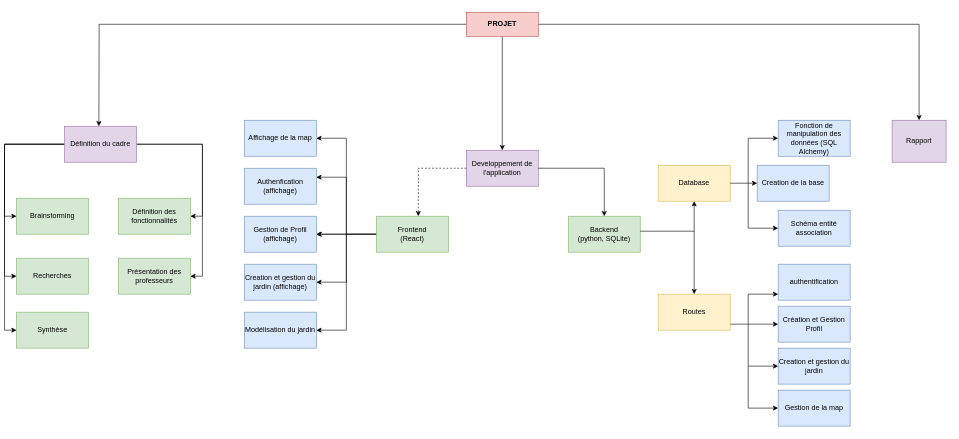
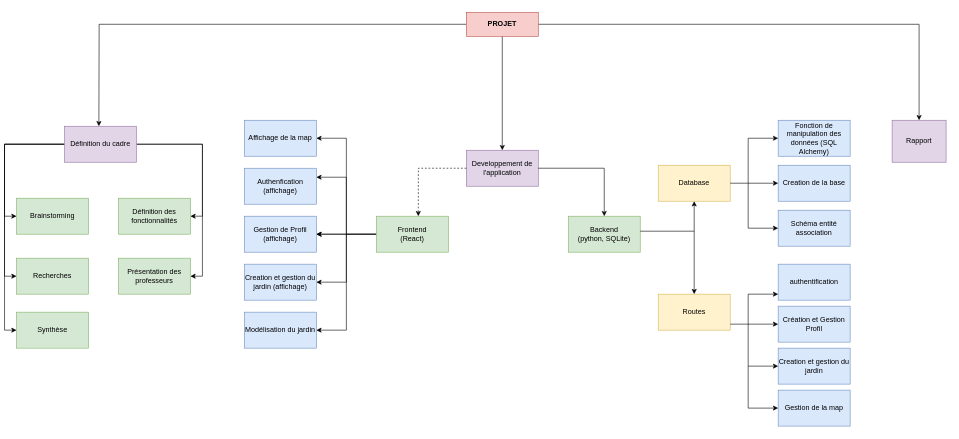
  <mxCell id="0" />
  <mxCell id="1" parent="0" />
  <mxCell id="2" value="Developpement de l'application" style="rounded=0;whiteSpace=wrap;html=1;fillColor=#e1d5e7;strokeColor=#9673a6;" parent="1" vertex="1"><mxGeometry x="770" y="250" width="120" height="60" as="geometry" /></mxCell>
  <mxCell id="3" value="Backend &lt;br&gt;(python, SQLite)" style="rounded=0;whiteSpace=wrap;html=1;fillColor=#d5e8d4;strokeColor=#82b366;" parent="1" vertex="1"><mxGeometry x="940" y="360" width="120" height="60" as="geometry" /></mxCell>
  <mxCell id="4" value="Routes" style="rounded=0;whiteSpace=wrap;html=1;fillColor=#fff2cc;strokeColor=#d6b656;" parent="1" vertex="1"><mxGeometry x="1090" y="490" width="120" height="60" as="geometry" /></mxCell>
  <mxCell id="5" style="edgeStyle=orthogonalEdgeStyle;rounded=0;orthogonalLoop=1;jettySize=auto;html=1;exitX=0;exitY=0.5;exitDx=0;exitDy=0;entryX=1;entryY=0.5;entryDx=0;entryDy=0;" parent="1" source="8" target="13" edge="1"><mxGeometry relative="1" as="geometry"><Array as="points"><mxPoint x="590" y="390" /><mxPoint x="590" y="390" /></Array></mxGeometry></mxCell>
  <mxCell id="6" value="" style="edgeStyle=orthogonalEdgeStyle;rounded=0;orthogonalLoop=1;jettySize=auto;html=1;" parent="1" source="8" target="13" edge="1"><mxGeometry relative="1" as="geometry" /></mxCell>
  <mxCell id="7" value="" style="edgeStyle=orthogonalEdgeStyle;rounded=0;orthogonalLoop=1;jettySize=auto;html=1;entryX=1;entryY=0.25;entryDx=0;entryDy=0;" parent="1" source="8" target="10" edge="1"><mxGeometry relative="1" as="geometry"><mxPoint x="680" y="280" as="targetPoint" /><Array as="points"><mxPoint x="570" y="390" /><mxPoint x="570" y="295" /></Array></mxGeometry></mxCell>
  <mxCell id="8" value="Frontend&lt;br&gt;(React)" style="rounded=0;whiteSpace=wrap;html=1;fillColor=#d5e8d4;strokeColor=#82b366;" parent="1" vertex="1"><mxGeometry x="620" y="360" width="120" height="60" as="geometry" /></mxCell>
  <mxCell id="9" value="Creation et gestion du jardin" style="rounded=0;whiteSpace=wrap;html=1;fillColor=#dae8fc;strokeColor=#6c8ebf;" parent="1" vertex="1"><mxGeometry x="1290" y="580" width="120" height="60" as="geometry" /></mxCell>
  <mxCell id="10" value="Authenfication (affichage)" style="rounded=0;whiteSpace=wrap;html=1;fillColor=#dae8fc;strokeColor=#6c8ebf;" parent="1" vertex="1"><mxGeometry x="400" y="280" width="120" height="60" as="geometry" /></mxCell>
  <mxCell id="11" value="Gestion de la map" style="rounded=0;whiteSpace=wrap;html=1;fillColor=#dae8fc;strokeColor=#6c8ebf;" parent="1" vertex="1"><mxGeometry x="1290" y="650" width="120" height="60" as="geometry" /></mxCell>
  <mxCell id="12" value="Schéma entité association" style="rounded=0;whiteSpace=wrap;html=1;fillColor=#dae8fc;strokeColor=#6c8ebf;" parent="1" vertex="1"><mxGeometry x="1290" y="350" width="120" height="60" as="geometry" /></mxCell>
  <mxCell id="13" value="Gestion de Profil (affichage)" style="rounded=0;whiteSpace=wrap;html=1;fillColor=#dae8fc;strokeColor=#6c8ebf;" parent="1" vertex="1"><mxGeometry x="400" y="360" width="120" height="60" as="geometry" /></mxCell>
  <mxCell id="14" value="Affichage de la map" style="rounded=0;whiteSpace=wrap;html=1;fillColor=#dae8fc;strokeColor=#6c8ebf;" parent="1" vertex="1"><mxGeometry x="400" y="200" width="120" height="60" as="geometry" /></mxCell>
  <mxCell id="15" value="Database" style="rounded=0;whiteSpace=wrap;html=1;fillColor=#fff2cc;strokeColor=#d6b656;" parent="1" vertex="1"><mxGeometry x="1090" y="275" width="120" height="60" as="geometry" /></mxCell>
  <mxCell id="16" value="Fonction de manipulation des données (SQL Alchemy)" style="rounded=0;whiteSpace=wrap;html=1;fillColor=#dae8fc;strokeColor=#6c8ebf;" parent="1" vertex="1"><mxGeometry x="1290" y="200" width="120" height="60" as="geometry" /></mxCell>
  <mxCell id="17" value="Création et Gestion Profil" style="rounded=0;whiteSpace=wrap;html=1;fillColor=#dae8fc;strokeColor=#6c8ebf;" parent="1" vertex="1"><mxGeometry x="1290" y="510" width="120" height="60" as="geometry" /></mxCell>
- <mxCell id="18" value="Creation de la base" style="rounded=0;whiteSpace=wrap;html=1;fillColor=#dae8fc;strokeColor=#6c8ebf;" parent="1" vertex="1"><mxGeometry x="1255" y="275" width="120" height="60" as="geometry" /></mxCell>
+ <mxCell id="18" value="Creation de la base" style="rounded=0;whiteSpace=wrap;html=1;fillColor=#dae8fc;strokeColor=#6c8ebf;" parent="1" vertex="1"><mxGeometry x="1290" y="275" width="120" height="60" as="geometry" /></mxCell>
  <mxCell id="19" value="Creation et gestion du jardin (affichage)" style="rounded=0;whiteSpace=wrap;html=1;fillColor=#dae8fc;strokeColor=#6c8ebf;" parent="1" vertex="1"><mxGeometry x="400" y="440" width="120" height="60" as="geometry" /></mxCell>
  <mxCell id="20" value="authentification" style="rounded=0;whiteSpace=wrap;html=1;fillColor=#dae8fc;strokeColor=#6c8ebf;" parent="1" vertex="1"><mxGeometry x="1290" y="440" width="120" height="60" as="geometry" /></mxCell>
  <mxCell id="21" value="" style="endArrow=classic;html=1;rounded=0;entryX=1;entryY=0.5;entryDx=0;entryDy=0;" parent="1" target="19" edge="1"><mxGeometry width="50" height="50" relative="1" as="geometry"><mxPoint x="570" y="390" as="sourcePoint" /><mxPoint x="770" y="710" as="targetPoint" /><Array as="points"><mxPoint x="570" y="470" /></Array></mxGeometry></mxCell>
  <mxCell id="22" value="" style="endArrow=classic;html=1;rounded=0;entryX=0;entryY=0.5;entryDx=0;entryDy=0;" parent="1" target="12" edge="1"><mxGeometry width="50" height="50" relative="1" as="geometry"><mxPoint x="1240" y="305" as="sourcePoint" /><mxPoint x="1290" y="255" as="targetPoint" /><Array as="points"><mxPoint x="1240" y="380" /></Array></mxGeometry></mxCell>
  <mxCell id="23" value="" style="endArrow=classic;html=1;rounded=0;entryX=0;entryY=0.5;entryDx=0;entryDy=0;" parent="1" target="16" edge="1"><mxGeometry width="50" height="50" relative="1" as="geometry"><mxPoint x="1240" y="305" as="sourcePoint" /><mxPoint x="1290" y="255" as="targetPoint" /><Array as="points"><mxPoint x="1240" y="230" /></Array></mxGeometry></mxCell>
  <mxCell id="24" value="" style="endArrow=classic;html=1;rounded=0;entryX=0;entryY=0.5;entryDx=0;entryDy=0;exitX=1;exitY=0.5;exitDx=0;exitDy=0;" parent="1" source="15" target="18" edge="1"><mxGeometry width="50" height="50" relative="1" as="geometry"><mxPoint x="1220" y="305" as="sourcePoint" /><mxPoint x="1260" y="260" as="targetPoint" /></mxGeometry></mxCell>
  <mxCell id="25" value="" style="endArrow=classic;html=1;rounded=0;entryX=0;entryY=0.5;entryDx=0;entryDy=0;" parent="1" target="11" edge="1"><mxGeometry width="50" height="50" relative="1" as="geometry"><mxPoint x="1240" y="610" as="sourcePoint" /><mxPoint x="1290" y="560" as="targetPoint" /><Array as="points"><mxPoint x="1240" y="680" /></Array></mxGeometry></mxCell>
  <mxCell id="26" value="" style="endArrow=classic;html=1;rounded=0;entryX=0;entryY=0.5;entryDx=0;entryDy=0;" parent="1" target="9" edge="1"><mxGeometry width="50" height="50" relative="1" as="geometry"><mxPoint x="1240" y="540" as="sourcePoint" /><mxPoint x="1290" y="490" as="targetPoint" /><Array as="points"><mxPoint x="1240" y="610" /></Array></mxGeometry></mxCell>
  <mxCell id="27" value="" style="endArrow=classic;html=1;rounded=0;" parent="1" edge="1"><mxGeometry width="50" height="50" relative="1" as="geometry"><mxPoint x="1240" y="540" as="sourcePoint" /><mxPoint x="1290" y="490" as="targetPoint" /><Array as="points"><mxPoint x="1240" y="490" /></Array></mxGeometry></mxCell>
  <mxCell id="28" value="" style="endArrow=classic;html=1;rounded=0;entryX=0;entryY=0.5;entryDx=0;entryDy=0;" parent="1" target="17" edge="1"><mxGeometry width="50" height="50" relative="1" as="geometry"><mxPoint x="1210" y="540" as="sourcePoint" /><mxPoint x="1260" y="490" as="targetPoint" /></mxGeometry></mxCell>
  <mxCell id="29" value="" style="endArrow=classic;html=1;rounded=0;entryX=0.5;entryY=0;entryDx=0;entryDy=0;" parent="1" target="4" edge="1"><mxGeometry width="50" height="50" relative="1" as="geometry"><mxPoint x="1150" y="385" as="sourcePoint" /><mxPoint x="1200" y="335" as="targetPoint" /></mxGeometry></mxCell>
  <mxCell id="30" value="" style="endArrow=classic;html=1;rounded=0;entryX=0.5;entryY=1;entryDx=0;entryDy=0;" parent="1" target="15" edge="1"><mxGeometry width="50" height="50" relative="1" as="geometry"><mxPoint x="1060" y="385" as="sourcePoint" /><mxPoint x="1110" y="335" as="targetPoint" /><Array as="points"><mxPoint x="1150" y="385" /></Array></mxGeometry></mxCell>
  <mxCell id="31" value="" style="endArrow=classic;html=1;rounded=0;entryX=1;entryY=0.5;entryDx=0;entryDy=0;" parent="1" target="14" edge="1"><mxGeometry width="50" height="50" relative="1" as="geometry"><mxPoint x="570" y="390" as="sourcePoint" /><mxPoint x="620" y="340" as="targetPoint" /><Array as="points"><mxPoint x="570" y="230" /></Array></mxGeometry></mxCell>
  <mxCell id="32" value="" style="endArrow=classic;html=1;rounded=0;entryX=0.5;entryY=0;entryDx=0;entryDy=0;" parent="1" target="3" edge="1"><mxGeometry width="50" height="50" relative="1" as="geometry"><mxPoint x="890" y="280" as="sourcePoint" /><mxPoint x="940" y="230" as="targetPoint" /><Array as="points"><mxPoint x="1000" y="280" /></Array></mxGeometry></mxCell>
  <mxCell id="33" value="" style="endArrow=classic;html=1;rounded=0;entryX=0.583;entryY=0;entryDx=0;entryDy=0;entryPerimeter=0;exitX=0;exitY=0.5;exitDx=0;exitDy=0;dashed=1;" parent="1" source="2" target="8" edge="1"><mxGeometry width="50" height="50" relative="1" as="geometry"><mxPoint x="690" y="305" as="sourcePoint" /><mxPoint x="740" y="255" as="targetPoint" /><Array as="points"><mxPoint x="690" y="280" /></Array></mxGeometry></mxCell>
  <mxCell id="34" style="edgeStyle=orthogonalEdgeStyle;rounded=0;orthogonalLoop=1;jettySize=auto;html=1;exitX=0.5;exitY=1;exitDx=0;exitDy=0;entryX=0.5;entryY=0;entryDx=0;entryDy=0;" edge="1" parent="1" source="37" target="2"><mxGeometry relative="1" as="geometry" /></mxCell>
  <mxCell id="35" style="edgeStyle=orthogonalEdgeStyle;rounded=0;orthogonalLoop=1;jettySize=auto;html=1;exitX=0;exitY=0.5;exitDx=0;exitDy=0;" edge="1" parent="1" source="37"><mxGeometry relative="1" as="geometry"><mxPoint x="157.333" y="210" as="targetPoint" /></mxGeometry></mxCell>
  <mxCell id="36" style="edgeStyle=orthogonalEdgeStyle;rounded=0;orthogonalLoop=1;jettySize=auto;html=1;exitX=1;exitY=0.5;exitDx=0;exitDy=0;entryX=0.5;entryY=0;entryDx=0;entryDy=0;" edge="1" parent="1" source="37" target="50"><mxGeometry relative="1" as="geometry"><mxPoint x="1600" y="210" as="targetPoint" /></mxGeometry></mxCell>
  <mxCell id="37" value="&lt;b&gt;PROJET&lt;/b&gt;" style="rounded=0;whiteSpace=wrap;html=1;fillColor=#f8cecc;strokeColor=#b85450;" vertex="1" parent="1"><mxGeometry x="770" y="20" width="120" height="40" as="geometry" /></mxCell>
  <mxCell id="38" style="edgeStyle=orthogonalEdgeStyle;rounded=0;orthogonalLoop=1;jettySize=auto;html=1;exitX=0.5;exitY=1;exitDx=0;exitDy=0;" edge="1" parent="1" source="37" target="37"><mxGeometry relative="1" as="geometry" /></mxCell>
  <mxCell id="39" style="edgeStyle=orthogonalEdgeStyle;rounded=0;orthogonalLoop=1;jettySize=auto;html=1;exitX=1;exitY=0.5;exitDx=0;exitDy=0;entryX=1;entryY=0.5;entryDx=0;entryDy=0;" edge="1" parent="1" source="44" target="48"><mxGeometry relative="1" as="geometry" /></mxCell>
  <mxCell id="40" style="edgeStyle=orthogonalEdgeStyle;rounded=0;orthogonalLoop=1;jettySize=auto;html=1;exitX=1;exitY=0.5;exitDx=0;exitDy=0;entryX=1;entryY=0.5;entryDx=0;entryDy=0;" edge="1" parent="1" source="44" target="49"><mxGeometry relative="1" as="geometry" /></mxCell>
  <mxCell id="41" style="edgeStyle=orthogonalEdgeStyle;rounded=0;orthogonalLoop=1;jettySize=auto;html=1;exitX=0;exitY=0.5;exitDx=0;exitDy=0;entryX=0;entryY=0.5;entryDx=0;entryDy=0;" edge="1" parent="1" source="44" target="47"><mxGeometry relative="1" as="geometry" /></mxCell>
  <mxCell id="42" style="edgeStyle=orthogonalEdgeStyle;rounded=0;orthogonalLoop=1;jettySize=auto;html=1;exitX=0;exitY=0.5;exitDx=0;exitDy=0;entryX=0;entryY=0.5;entryDx=0;entryDy=0;" edge="1" parent="1" source="44" target="46"><mxGeometry relative="1" as="geometry" /></mxCell>
  <mxCell id="43" style="edgeStyle=orthogonalEdgeStyle;rounded=0;orthogonalLoop=1;jettySize=auto;html=1;exitX=0;exitY=0.5;exitDx=0;exitDy=0;entryX=0;entryY=0.5;entryDx=0;entryDy=0;" edge="1" parent="1" source="44" target="45"><mxGeometry relative="1" as="geometry" /></mxCell>
  <mxCell id="44" value="Définition du cadre" style="rounded=0;whiteSpace=wrap;html=1;fillColor=#e1d5e7;strokeColor=#9673a6;" vertex="1" parent="1"><mxGeometry x="100" y="210" width="120" height="60" as="geometry" /></mxCell>
  <mxCell id="45" value="Brainstorming" style="rounded=0;whiteSpace=wrap;html=1;fillColor=#d5e8d4;strokeColor=#82b366;" vertex="1" parent="1"><mxGeometry x="20" y="330" width="120" height="60" as="geometry" /></mxCell>
  <mxCell id="46" value="Recherches" style="rounded=0;whiteSpace=wrap;html=1;fillColor=#d5e8d4;strokeColor=#82b366;" vertex="1" parent="1"><mxGeometry x="20" y="430" width="120" height="60" as="geometry" /></mxCell>
  <mxCell id="47" value="Synthèse" style="rounded=0;whiteSpace=wrap;html=1;fillColor=#d5e8d4;strokeColor=#82b366;" vertex="1" parent="1"><mxGeometry x="20" y="520" width="120" height="60" as="geometry" /></mxCell>
  <mxCell id="48" value="Définition des fonctionnalités" style="rounded=0;whiteSpace=wrap;html=1;fillColor=#d5e8d4;strokeColor=#82b366;" vertex="1" parent="1"><mxGeometry x="190" y="330" width="120" height="60" as="geometry" /></mxCell>
  <mxCell id="49" value="Présentation des professeurs" style="rounded=0;whiteSpace=wrap;html=1;fillColor=#d5e8d4;strokeColor=#82b366;" vertex="1" parent="1"><mxGeometry x="190" y="430" width="120" height="60" as="geometry" /></mxCell>
  <mxCell id="50" value="Rapport" style="rounded=0;whiteSpace=wrap;html=1;fillColor=#e1d5e7;strokeColor=#9673a6;" vertex="1" parent="1"><mxGeometry x="1480" y="200" width="90" height="70" as="geometry" /></mxCell>
  <mxCell id="51" value="Modélisation du jardin" style="rounded=0;whiteSpace=wrap;html=1;fillColor=#dae8fc;strokeColor=#6c8ebf;" vertex="1" parent="1"><mxGeometry x="400" y="520" width="120" height="60" as="geometry" /></mxCell>
  <mxCell id="52" value="" style="endArrow=classic;html=1;rounded=0;entryX=1;entryY=0.5;entryDx=0;entryDy=0;" edge="1" parent="1" target="51"><mxGeometry width="50" height="50" relative="1" as="geometry"><mxPoint x="570" y="390" as="sourcePoint" /><mxPoint x="640" y="560" as="targetPoint" /><Array as="points"><mxPoint x="570" y="550" /></Array></mxGeometry></mxCell>
